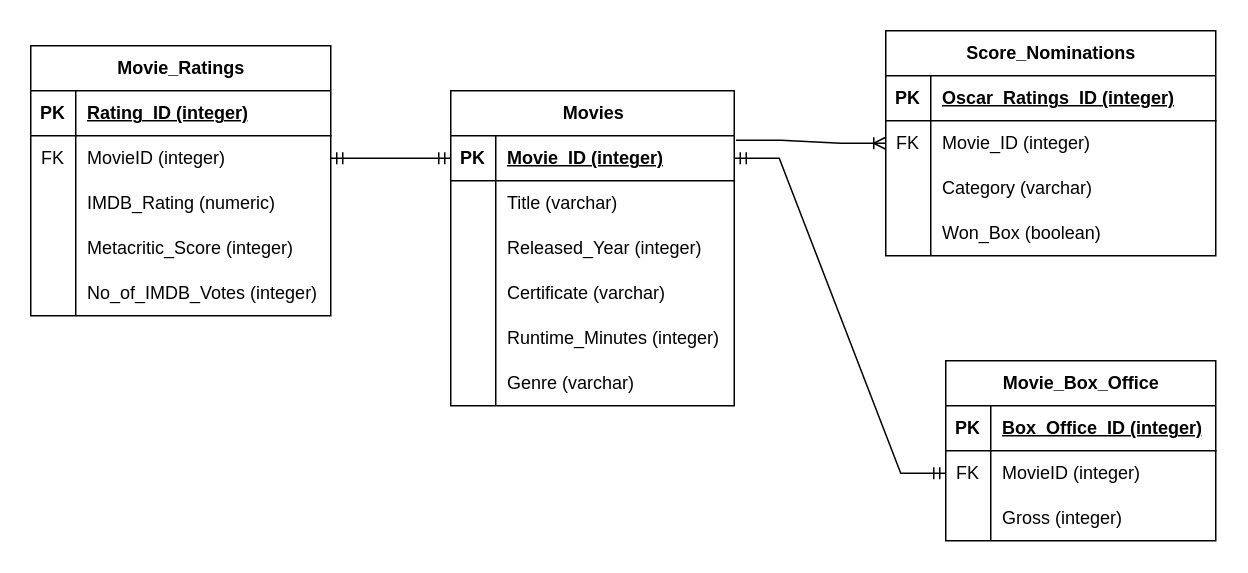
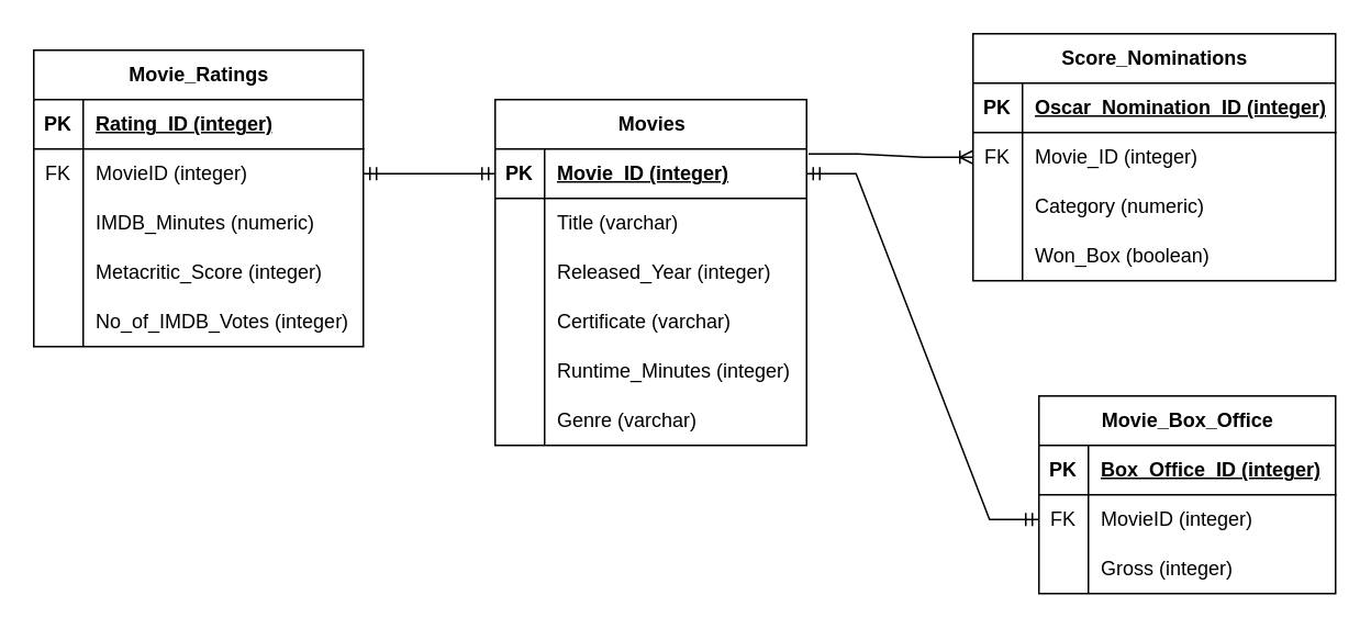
  <mxCell id="0" />
  <mxCell id="1" parent="0" />
  <mxCell id="2" value="Movies" style="shape=table;startSize=30;container=1;collapsible=1;childLayout=tableLayout;fixedRows=1;rowLines=0;fontStyle=1;align=center;resizeLast=1;html=1;" vertex="1" parent="1"><mxGeometry x="300" y="60" width="189" height="210" as="geometry" /></mxCell>
  <mxCell id="3" value="" style="shape=tableRow;horizontal=0;startSize=0;swimlaneHead=0;swimlaneBody=0;fillColor=none;collapsible=0;dropTarget=0;points=[[0,0.5],[1,0.5]];portConstraint=eastwest;top=0;left=0;right=0;bottom=1;" vertex="1" parent="2"><mxGeometry y="30" width="189" height="30" as="geometry" /></mxCell>
  <mxCell id="4" value="PK" style="shape=partialRectangle;connectable=0;fillColor=none;top=0;left=0;bottom=0;right=0;fontStyle=1;overflow=hidden;whiteSpace=wrap;html=1;" vertex="1" parent="3"><mxGeometry width="30" height="30" as="geometry"><mxRectangle width="30" height="30" as="alternateBounds" /></mxGeometry></mxCell>
  <mxCell id="5" value="Movie_ID&amp;nbsp;(integer)" style="shape=partialRectangle;connectable=0;fillColor=none;top=0;left=0;bottom=0;right=0;align=left;spacingLeft=6;fontStyle=5;overflow=hidden;whiteSpace=wrap;html=1;" vertex="1" parent="3"><mxGeometry x="30" width="159" height="30" as="geometry"><mxRectangle width="159" height="30" as="alternateBounds" /></mxGeometry></mxCell>
  <mxCell id="6" value="" style="shape=tableRow;horizontal=0;startSize=0;swimlaneHead=0;swimlaneBody=0;fillColor=none;collapsible=0;dropTarget=0;points=[[0,0.5],[1,0.5]];portConstraint=eastwest;top=0;left=0;right=0;bottom=0;" vertex="1" parent="2"><mxGeometry y="60" width="189" height="30" as="geometry" /></mxCell>
  <mxCell id="7" value="" style="shape=partialRectangle;connectable=0;fillColor=none;top=0;left=0;bottom=0;right=0;editable=1;overflow=hidden;whiteSpace=wrap;html=1;" vertex="1" parent="6"><mxGeometry width="30" height="30" as="geometry"><mxRectangle width="30" height="30" as="alternateBounds" /></mxGeometry></mxCell>
  <mxCell id="8" value="Title (varchar)" style="shape=partialRectangle;connectable=0;fillColor=none;top=0;left=0;bottom=0;right=0;align=left;spacingLeft=6;overflow=hidden;whiteSpace=wrap;html=1;" vertex="1" parent="6"><mxGeometry x="30" width="159" height="30" as="geometry"><mxRectangle width="159" height="30" as="alternateBounds" /></mxGeometry></mxCell>
  <mxCell id="9" value="" style="shape=tableRow;horizontal=0;startSize=0;swimlaneHead=0;swimlaneBody=0;fillColor=none;collapsible=0;dropTarget=0;points=[[0,0.5],[1,0.5]];portConstraint=eastwest;top=0;left=0;right=0;bottom=0;" vertex="1" parent="2"><mxGeometry y="90" width="189" height="30" as="geometry" /></mxCell>
  <mxCell id="10" value="" style="shape=partialRectangle;connectable=0;fillColor=none;top=0;left=0;bottom=0;right=0;editable=1;overflow=hidden;whiteSpace=wrap;html=1;" vertex="1" parent="9"><mxGeometry width="30" height="30" as="geometry"><mxRectangle width="30" height="30" as="alternateBounds" /></mxGeometry></mxCell>
  <mxCell id="11" value="Released_Year (integer)" style="shape=partialRectangle;connectable=0;fillColor=none;top=0;left=0;bottom=0;right=0;align=left;spacingLeft=6;overflow=hidden;whiteSpace=wrap;html=1;" vertex="1" parent="9"><mxGeometry x="30" width="159" height="30" as="geometry"><mxRectangle width="159" height="30" as="alternateBounds" /></mxGeometry></mxCell>
  <mxCell id="12" value="" style="shape=tableRow;horizontal=0;startSize=0;swimlaneHead=0;swimlaneBody=0;fillColor=none;collapsible=0;dropTarget=0;points=[[0,0.5],[1,0.5]];portConstraint=eastwest;top=0;left=0;right=0;bottom=0;" vertex="1" parent="2"><mxGeometry y="120" width="189" height="30" as="geometry" /></mxCell>
  <mxCell id="13" value="" style="shape=partialRectangle;connectable=0;fillColor=none;top=0;left=0;bottom=0;right=0;editable=1;overflow=hidden;whiteSpace=wrap;html=1;" vertex="1" parent="12"><mxGeometry width="30" height="30" as="geometry"><mxRectangle width="30" height="30" as="alternateBounds" /></mxGeometry></mxCell>
  <mxCell id="14" value="Certificate (varchar)" style="shape=partialRectangle;connectable=0;fillColor=none;top=0;left=0;bottom=0;right=0;align=left;spacingLeft=6;overflow=hidden;whiteSpace=wrap;html=1;" vertex="1" parent="12"><mxGeometry x="30" width="159" height="30" as="geometry"><mxRectangle width="159" height="30" as="alternateBounds" /></mxGeometry></mxCell>
  <mxCell id="15" style="shape=tableRow;horizontal=0;startSize=0;swimlaneHead=0;swimlaneBody=0;fillColor=none;collapsible=0;dropTarget=0;points=[[0,0.5],[1,0.5]];portConstraint=eastwest;top=0;left=0;right=0;bottom=0;" vertex="1" parent="2"><mxGeometry y="150" width="189" height="30" as="geometry" /></mxCell>
  <mxCell id="16" style="shape=partialRectangle;connectable=0;fillColor=none;top=0;left=0;bottom=0;right=0;editable=1;overflow=hidden;whiteSpace=wrap;html=1;" vertex="1" parent="15"><mxGeometry width="30" height="30" as="geometry"><mxRectangle width="30" height="30" as="alternateBounds" /></mxGeometry></mxCell>
  <mxCell id="17" value="Runtime_Minutes (integer)" style="shape=partialRectangle;connectable=0;fillColor=none;top=0;left=0;bottom=0;right=0;align=left;spacingLeft=6;overflow=hidden;whiteSpace=wrap;html=1;" vertex="1" parent="15"><mxGeometry x="30" width="159" height="30" as="geometry"><mxRectangle width="159" height="30" as="alternateBounds" /></mxGeometry></mxCell>
  <mxCell id="18" style="shape=tableRow;horizontal=0;startSize=0;swimlaneHead=0;swimlaneBody=0;fillColor=none;collapsible=0;dropTarget=0;points=[[0,0.5],[1,0.5]];portConstraint=eastwest;top=0;left=0;right=0;bottom=0;" vertex="1" parent="2"><mxGeometry y="180" width="189" height="30" as="geometry" /></mxCell>
  <mxCell id="19" style="shape=partialRectangle;connectable=0;fillColor=none;top=0;left=0;bottom=0;right=0;editable=1;overflow=hidden;whiteSpace=wrap;html=1;" vertex="1" parent="18"><mxGeometry width="30" height="30" as="geometry"><mxRectangle width="30" height="30" as="alternateBounds" /></mxGeometry></mxCell>
  <mxCell id="20" value="Genre (varchar)" style="shape=partialRectangle;connectable=0;fillColor=none;top=0;left=0;bottom=0;right=0;align=left;spacingLeft=6;overflow=hidden;whiteSpace=wrap;html=1;" vertex="1" parent="18"><mxGeometry x="30" width="159" height="30" as="geometry"><mxRectangle width="159" height="30" as="alternateBounds" /></mxGeometry></mxCell>
  <mxCell id="21" value="Movie_Ratings" style="shape=table;startSize=30;container=1;collapsible=1;childLayout=tableLayout;fixedRows=1;rowLines=0;fontStyle=1;align=center;resizeLast=1;html=1;" vertex="1" parent="1"><mxGeometry x="20" y="30" width="200" height="180" as="geometry" /></mxCell>
  <mxCell id="22" value="" style="shape=tableRow;horizontal=0;startSize=0;swimlaneHead=0;swimlaneBody=0;fillColor=none;collapsible=0;dropTarget=0;points=[[0,0.5],[1,0.5]];portConstraint=eastwest;top=0;left=0;right=0;bottom=1;" vertex="1" parent="21"><mxGeometry y="30" width="200" height="30" as="geometry" /></mxCell>
  <mxCell id="23" value="PK" style="shape=partialRectangle;connectable=0;fillColor=none;top=0;left=0;bottom=0;right=0;fontStyle=1;overflow=hidden;whiteSpace=wrap;html=1;" vertex="1" parent="22"><mxGeometry width="30" height="30" as="geometry"><mxRectangle width="30" height="30" as="alternateBounds" /></mxGeometry></mxCell>
  <mxCell id="24" value="Rating_ID (integer)" style="shape=partialRectangle;connectable=0;fillColor=none;top=0;left=0;bottom=0;right=0;align=left;spacingLeft=6;fontStyle=5;overflow=hidden;whiteSpace=wrap;html=1;" vertex="1" parent="22"><mxGeometry x="30" width="170" height="30" as="geometry"><mxRectangle width="170" height="30" as="alternateBounds" /></mxGeometry></mxCell>
  <mxCell id="25" value="" style="shape=tableRow;horizontal=0;startSize=0;swimlaneHead=0;swimlaneBody=0;fillColor=none;collapsible=0;dropTarget=0;points=[[0,0.5],[1,0.5]];portConstraint=eastwest;top=0;left=0;right=0;bottom=0;" vertex="1" parent="21"><mxGeometry y="60" width="200" height="30" as="geometry" /></mxCell>
  <mxCell id="26" value="FK" style="shape=partialRectangle;connectable=0;fillColor=none;top=0;left=0;bottom=0;right=0;editable=1;overflow=hidden;whiteSpace=wrap;html=1;" vertex="1" parent="25"><mxGeometry width="30" height="30" as="geometry"><mxRectangle width="30" height="30" as="alternateBounds" /></mxGeometry></mxCell>
  <mxCell id="27" value="MovieID (integer)" style="shape=partialRectangle;connectable=0;fillColor=none;top=0;left=0;bottom=0;right=0;align=left;spacingLeft=6;overflow=hidden;whiteSpace=wrap;html=1;" vertex="1" parent="25"><mxGeometry x="30" width="170" height="30" as="geometry"><mxRectangle width="170" height="30" as="alternateBounds" /></mxGeometry></mxCell>
  <mxCell id="28" value="" style="shape=tableRow;horizontal=0;startSize=0;swimlaneHead=0;swimlaneBody=0;fillColor=none;collapsible=0;dropTarget=0;points=[[0,0.5],[1,0.5]];portConstraint=eastwest;top=0;left=0;right=0;bottom=0;" vertex="1" parent="21"><mxGeometry y="90" width="200" height="30" as="geometry" /></mxCell>
  <mxCell id="29" value="" style="shape=partialRectangle;connectable=0;fillColor=none;top=0;left=0;bottom=0;right=0;editable=1;overflow=hidden;whiteSpace=wrap;html=1;" vertex="1" parent="28"><mxGeometry width="30" height="30" as="geometry"><mxRectangle width="30" height="30" as="alternateBounds" /></mxGeometry></mxCell>
- <mxCell id="30" value="IMDB_Rating (numeric)" style="shape=partialRectangle;connectable=0;fillColor=none;top=0;left=0;bottom=0;right=0;align=left;spacingLeft=6;overflow=hidden;whiteSpace=wrap;html=1;" vertex="1" parent="28"><mxGeometry x="30" width="170" height="30" as="geometry"><mxRectangle width="170" height="30" as="alternateBounds" /></mxGeometry></mxCell>
+ <mxCell id="30" value="IMDB_Minutes (numeric)" style="shape=partialRectangle;connectable=0;fillColor=none;top=0;left=0;bottom=0;right=0;align=left;spacingLeft=6;overflow=hidden;whiteSpace=wrap;html=1;" vertex="1" parent="28"><mxGeometry x="30" width="170" height="30" as="geometry"><mxRectangle width="170" height="30" as="alternateBounds" /></mxGeometry></mxCell>
  <mxCell id="31" value="" style="shape=tableRow;horizontal=0;startSize=0;swimlaneHead=0;swimlaneBody=0;fillColor=none;collapsible=0;dropTarget=0;points=[[0,0.5],[1,0.5]];portConstraint=eastwest;top=0;left=0;right=0;bottom=0;" vertex="1" parent="21"><mxGeometry y="120" width="200" height="30" as="geometry" /></mxCell>
  <mxCell id="32" value="" style="shape=partialRectangle;connectable=0;fillColor=none;top=0;left=0;bottom=0;right=0;editable=1;overflow=hidden;whiteSpace=wrap;html=1;" vertex="1" parent="31"><mxGeometry width="30" height="30" as="geometry"><mxRectangle width="30" height="30" as="alternateBounds" /></mxGeometry></mxCell>
  <mxCell id="33" value="Metacritic_Score (integer)" style="shape=partialRectangle;connectable=0;fillColor=none;top=0;left=0;bottom=0;right=0;align=left;spacingLeft=6;overflow=hidden;whiteSpace=wrap;html=1;" vertex="1" parent="31"><mxGeometry x="30" width="170" height="30" as="geometry"><mxRectangle width="170" height="30" as="alternateBounds" /></mxGeometry></mxCell>
  <mxCell id="34" style="shape=tableRow;horizontal=0;startSize=0;swimlaneHead=0;swimlaneBody=0;fillColor=none;collapsible=0;dropTarget=0;points=[[0,0.5],[1,0.5]];portConstraint=eastwest;top=0;left=0;right=0;bottom=0;" vertex="1" parent="21"><mxGeometry y="150" width="200" height="30" as="geometry" /></mxCell>
  <mxCell id="35" style="shape=partialRectangle;connectable=0;fillColor=none;top=0;left=0;bottom=0;right=0;editable=1;overflow=hidden;whiteSpace=wrap;html=1;" vertex="1" parent="34"><mxGeometry width="30" height="30" as="geometry"><mxRectangle width="30" height="30" as="alternateBounds" /></mxGeometry></mxCell>
  <mxCell id="36" value="No_of_IMDB_Votes (integer)" style="shape=partialRectangle;connectable=0;fillColor=none;top=0;left=0;bottom=0;right=0;align=left;spacingLeft=6;overflow=hidden;whiteSpace=wrap;html=1;" vertex="1" parent="34"><mxGeometry x="30" width="170" height="30" as="geometry"><mxRectangle width="170" height="30" as="alternateBounds" /></mxGeometry></mxCell>
  <mxCell id="37" value="Movie_Box_Office" style="shape=table;startSize=30;container=1;collapsible=1;childLayout=tableLayout;fixedRows=1;rowLines=0;fontStyle=1;align=center;resizeLast=1;html=1;" vertex="1" parent="1"><mxGeometry x="630" y="240" width="180" height="120" as="geometry" /></mxCell>
  <mxCell id="38" value="" style="shape=tableRow;horizontal=0;startSize=0;swimlaneHead=0;swimlaneBody=0;fillColor=none;collapsible=0;dropTarget=0;points=[[0,0.5],[1,0.5]];portConstraint=eastwest;top=0;left=0;right=0;bottom=1;" vertex="1" parent="37"><mxGeometry y="30" width="180" height="30" as="geometry" /></mxCell>
  <mxCell id="39" value="PK" style="shape=partialRectangle;connectable=0;fillColor=none;top=0;left=0;bottom=0;right=0;fontStyle=1;overflow=hidden;whiteSpace=wrap;html=1;" vertex="1" parent="38"><mxGeometry width="30" height="30" as="geometry"><mxRectangle width="30" height="30" as="alternateBounds" /></mxGeometry></mxCell>
  <mxCell id="40" value="Box_Office_ID (integer)" style="shape=partialRectangle;connectable=0;fillColor=none;top=0;left=0;bottom=0;right=0;align=left;spacingLeft=6;fontStyle=5;overflow=hidden;whiteSpace=wrap;html=1;" vertex="1" parent="38"><mxGeometry x="30" width="150" height="30" as="geometry"><mxRectangle width="150" height="30" as="alternateBounds" /></mxGeometry></mxCell>
  <mxCell id="41" value="" style="shape=tableRow;horizontal=0;startSize=0;swimlaneHead=0;swimlaneBody=0;fillColor=none;collapsible=0;dropTarget=0;points=[[0,0.5],[1,0.5]];portConstraint=eastwest;top=0;left=0;right=0;bottom=0;" vertex="1" parent="37"><mxGeometry y="60" width="180" height="30" as="geometry" /></mxCell>
  <mxCell id="42" value="FK" style="shape=partialRectangle;connectable=0;fillColor=none;top=0;left=0;bottom=0;right=0;editable=1;overflow=hidden;whiteSpace=wrap;html=1;" vertex="1" parent="41"><mxGeometry width="30" height="30" as="geometry"><mxRectangle width="30" height="30" as="alternateBounds" /></mxGeometry></mxCell>
  <mxCell id="43" value="MovieID (integer)" style="shape=partialRectangle;connectable=0;fillColor=none;top=0;left=0;bottom=0;right=0;align=left;spacingLeft=6;overflow=hidden;whiteSpace=wrap;html=1;" vertex="1" parent="41"><mxGeometry x="30" width="150" height="30" as="geometry"><mxRectangle width="150" height="30" as="alternateBounds" /></mxGeometry></mxCell>
  <mxCell id="44" value="" style="shape=tableRow;horizontal=0;startSize=0;swimlaneHead=0;swimlaneBody=0;fillColor=none;collapsible=0;dropTarget=0;points=[[0,0.5],[1,0.5]];portConstraint=eastwest;top=0;left=0;right=0;bottom=0;" vertex="1" parent="37"><mxGeometry y="90" width="180" height="30" as="geometry" /></mxCell>
  <mxCell id="45" value="" style="shape=partialRectangle;connectable=0;fillColor=none;top=0;left=0;bottom=0;right=0;editable=1;overflow=hidden;whiteSpace=wrap;html=1;" vertex="1" parent="44"><mxGeometry width="30" height="30" as="geometry"><mxRectangle width="30" height="30" as="alternateBounds" /></mxGeometry></mxCell>
  <mxCell id="46" value="Gross (integer)" style="shape=partialRectangle;connectable=0;fillColor=none;top=0;left=0;bottom=0;right=0;align=left;spacingLeft=6;overflow=hidden;whiteSpace=wrap;html=1;" vertex="1" parent="44"><mxGeometry x="30" width="150" height="30" as="geometry"><mxRectangle width="150" height="30" as="alternateBounds" /></mxGeometry></mxCell>
  <mxCell id="47" value="Score_Nominations" style="shape=table;startSize=30;container=1;collapsible=1;childLayout=tableLayout;fixedRows=1;rowLines=0;fontStyle=1;align=center;resizeLast=1;html=1;" vertex="1" parent="1"><mxGeometry x="590" y="20" width="220" height="150" as="geometry" /></mxCell>
  <mxCell id="48" value="" style="shape=tableRow;horizontal=0;startSize=0;swimlaneHead=0;swimlaneBody=0;fillColor=none;collapsible=0;dropTarget=0;points=[[0,0.5],[1,0.5]];portConstraint=eastwest;top=0;left=0;right=0;bottom=1;" vertex="1" parent="47"><mxGeometry y="30" width="220" height="30" as="geometry" /></mxCell>
  <mxCell id="49" value="PK" style="shape=partialRectangle;connectable=0;fillColor=none;top=0;left=0;bottom=0;right=0;fontStyle=1;overflow=hidden;whiteSpace=wrap;html=1;" vertex="1" parent="48"><mxGeometry width="30" height="30" as="geometry"><mxRectangle width="30" height="30" as="alternateBounds" /></mxGeometry></mxCell>
- <mxCell id="50" value="Oscar_Ratings_ID (integer)" style="shape=partialRectangle;connectable=0;fillColor=none;top=0;left=0;bottom=0;right=0;align=left;spacingLeft=6;fontStyle=5;overflow=hidden;whiteSpace=wrap;html=1;" vertex="1" parent="48"><mxGeometry x="30" width="190" height="30" as="geometry"><mxRectangle width="190" height="30" as="alternateBounds" /></mxGeometry></mxCell>
+ <mxCell id="50" value="Oscar_Nomination_ID (integer)" style="shape=partialRectangle;connectable=0;fillColor=none;top=0;left=0;bottom=0;right=0;align=left;spacingLeft=6;fontStyle=5;overflow=hidden;whiteSpace=wrap;html=1;" vertex="1" parent="48"><mxGeometry x="30" width="190" height="30" as="geometry"><mxRectangle width="190" height="30" as="alternateBounds" /></mxGeometry></mxCell>
  <mxCell id="51" value="" style="shape=tableRow;horizontal=0;startSize=0;swimlaneHead=0;swimlaneBody=0;fillColor=none;collapsible=0;dropTarget=0;points=[[0,0.5],[1,0.5]];portConstraint=eastwest;top=0;left=0;right=0;bottom=0;" vertex="1" parent="47"><mxGeometry y="60" width="220" height="30" as="geometry" /></mxCell>
  <mxCell id="52" value="FK" style="shape=partialRectangle;connectable=0;fillColor=none;top=0;left=0;bottom=0;right=0;editable=1;overflow=hidden;whiteSpace=wrap;html=1;" vertex="1" parent="51"><mxGeometry width="30" height="30" as="geometry"><mxRectangle width="30" height="30" as="alternateBounds" /></mxGeometry></mxCell>
  <mxCell id="53" value="Movie_ID (integer)" style="shape=partialRectangle;connectable=0;fillColor=none;top=0;left=0;bottom=0;right=0;align=left;spacingLeft=6;overflow=hidden;whiteSpace=wrap;html=1;" vertex="1" parent="51"><mxGeometry x="30" width="190" height="30" as="geometry"><mxRectangle width="190" height="30" as="alternateBounds" /></mxGeometry></mxCell>
  <mxCell id="54" value="" style="shape=tableRow;horizontal=0;startSize=0;swimlaneHead=0;swimlaneBody=0;fillColor=none;collapsible=0;dropTarget=0;points=[[0,0.5],[1,0.5]];portConstraint=eastwest;top=0;left=0;right=0;bottom=0;" vertex="1" parent="47"><mxGeometry y="90" width="220" height="30" as="geometry" /></mxCell>
  <mxCell id="55" value="" style="shape=partialRectangle;connectable=0;fillColor=none;top=0;left=0;bottom=0;right=0;editable=1;overflow=hidden;whiteSpace=wrap;html=1;" vertex="1" parent="54"><mxGeometry width="30" height="30" as="geometry"><mxRectangle width="30" height="30" as="alternateBounds" /></mxGeometry></mxCell>
- <mxCell id="56" value="Category (varchar)" style="shape=partialRectangle;connectable=0;fillColor=none;top=0;left=0;bottom=0;right=0;align=left;spacingLeft=6;overflow=hidden;whiteSpace=wrap;html=1;" vertex="1" parent="54"><mxGeometry x="30" width="190" height="30" as="geometry"><mxRectangle width="190" height="30" as="alternateBounds" /></mxGeometry></mxCell>
+ <mxCell id="56" value="Category (numeric)" style="shape=partialRectangle;connectable=0;fillColor=none;top=0;left=0;bottom=0;right=0;align=left;spacingLeft=6;overflow=hidden;whiteSpace=wrap;html=1;" vertex="1" parent="54"><mxGeometry x="30" width="190" height="30" as="geometry"><mxRectangle width="190" height="30" as="alternateBounds" /></mxGeometry></mxCell>
  <mxCell id="57" value="" style="shape=tableRow;horizontal=0;startSize=0;swimlaneHead=0;swimlaneBody=0;fillColor=none;collapsible=0;dropTarget=0;points=[[0,0.5],[1,0.5]];portConstraint=eastwest;top=0;left=0;right=0;bottom=0;" vertex="1" parent="47"><mxGeometry y="120" width="220" height="30" as="geometry" /></mxCell>
  <mxCell id="58" value="" style="shape=partialRectangle;connectable=0;fillColor=none;top=0;left=0;bottom=0;right=0;editable=1;overflow=hidden;whiteSpace=wrap;html=1;" vertex="1" parent="57"><mxGeometry width="30" height="30" as="geometry"><mxRectangle width="30" height="30" as="alternateBounds" /></mxGeometry></mxCell>
  <mxCell id="59" value="Won_Box (boolean)" style="shape=partialRectangle;connectable=0;fillColor=none;top=0;left=0;bottom=0;right=0;align=left;spacingLeft=6;overflow=hidden;whiteSpace=wrap;html=1;" vertex="1" parent="57"><mxGeometry x="30" width="190" height="30" as="geometry"><mxRectangle width="190" height="30" as="alternateBounds" /></mxGeometry></mxCell>
  <mxCell id="60" value="" style="edgeStyle=entityRelationEdgeStyle;fontSize=12;html=1;endArrow=ERmandOne;startArrow=ERmandOne;rounded=0;exitX=1;exitY=0.5;exitDx=0;exitDy=0;entryX=0;entryY=0.5;entryDx=0;entryDy=0;" edge="1" parent="1" source="25" target="3"><mxGeometry width="100" height="100" relative="1" as="geometry"><mxPoint x="790" y="310" as="sourcePoint" /><mxPoint x="890" y="210" as="targetPoint" /></mxGeometry></mxCell>
  <mxCell id="61" value="" style="edgeStyle=entityRelationEdgeStyle;fontSize=12;html=1;endArrow=ERmandOne;startArrow=ERmandOne;rounded=0;exitX=1;exitY=0.5;exitDx=0;exitDy=0;entryX=0;entryY=0.5;entryDx=0;entryDy=0;" edge="1" parent="1" source="3" target="41"><mxGeometry width="100" height="100" relative="1" as="geometry"><mxPoint x="790" y="310" as="sourcePoint" /><mxPoint x="890" y="210" as="targetPoint" /></mxGeometry></mxCell>
  <mxCell id="62" value="" style="edgeStyle=entityRelationEdgeStyle;fontSize=12;html=1;endArrow=ERoneToMany;rounded=0;exitX=1.006;exitY=0.1;exitDx=0;exitDy=0;entryX=0;entryY=0.5;entryDx=0;entryDy=0;exitPerimeter=0;" edge="1" parent="1" source="3" target="51"><mxGeometry width="100" height="100" relative="1" as="geometry"><mxPoint x="790" y="310" as="sourcePoint" /><mxPoint x="890" y="210" as="targetPoint" /></mxGeometry></mxCell>
